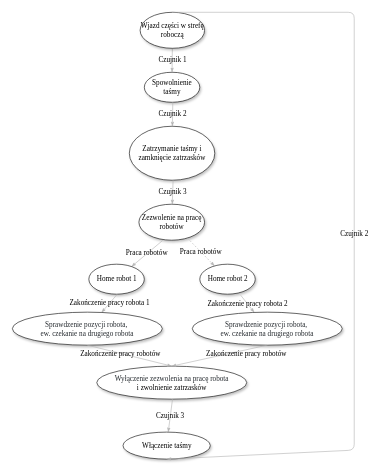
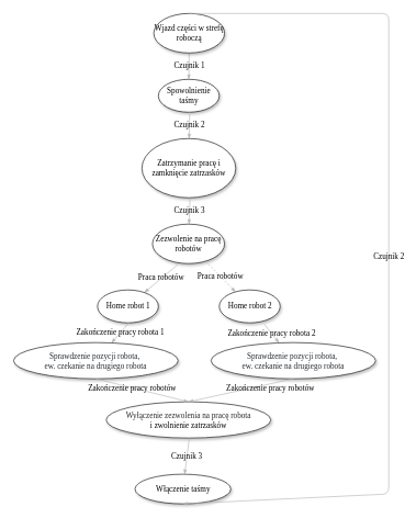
  <mxCell id="0" />
  <mxCell id="1" parent="0" />
  <mxCell id="2" value="Czujnik 1" style="edgeStyle=none;rounded=1;html=1;labelBackgroundColor=none;startArrow=none;startFill=0;startSize=5;endArrow=classicThin;endFill=1;endSize=5;jettySize=auto;orthogonalLoop=1;strokeColor=#B3B3B3;strokeWidth=1;fontFamily=Verdana;fontSize=12" parent="1" source="3" target="4" edge="1"><mxGeometry relative="1" as="geometry" /></mxCell>
  <mxCell id="3" value="Wjazd części w strefę roboczą" style="ellipse;whiteSpace=wrap;html=1;rounded=0;shadow=1;comic=0;labelBackgroundColor=none;strokeWidth=1;fontFamily=Verdana;fontSize=12;align=center;" parent="1" vertex="1"><mxGeometry x="233" y="20" width="107.5" height="60" as="geometry" /></mxCell>
  <mxCell id="4" value="&lt;span&gt;Spowolnienie taśmy&lt;/span&gt;" style="ellipse;whiteSpace=wrap;html=1;rounded=0;shadow=1;comic=0;labelBackgroundColor=none;strokeWidth=1;fontFamily=Verdana;fontSize=12;align=center;" parent="1" vertex="1"><mxGeometry x="240" y="120" width="92.5" height="50" as="geometry" /></mxCell>
  <mxCell id="5" value="Czujnik 2" style="edgeStyle=none;rounded=1;html=1;labelBackgroundColor=none;startArrow=none;startFill=0;startSize=5;endArrow=classicThin;endFill=1;endSize=5;jettySize=auto;orthogonalLoop=1;strokeColor=#B3B3B3;strokeWidth=1;fontFamily=Verdana;fontSize=12" edge="1" parent="1" target="6"><mxGeometry relative="1" as="geometry"><mxPoint x="287.5" y="170" as="sourcePoint" /></mxGeometry></mxCell>
- <mxCell id="6" value="&lt;span&gt;Zatrzymanie taśmy i zamknięcie zatrzasków&lt;/span&gt;" style="ellipse;whiteSpace=wrap;html=1;rounded=0;shadow=1;comic=0;labelBackgroundColor=none;strokeWidth=1;fontFamily=Verdana;fontSize=12;align=center;" vertex="1" parent="1"><mxGeometry x="215" y="210" width="142.5" height="90" as="geometry" /></mxCell>
+ <mxCell id="6" value="&lt;span&gt;Zatrzymanie pracę i zamknięcie zatrzasków&lt;/span&gt;" style="ellipse;whiteSpace=wrap;html=1;rounded=0;shadow=1;comic=0;labelBackgroundColor=none;strokeWidth=1;fontFamily=Verdana;fontSize=12;align=center;" vertex="1" parent="1"><mxGeometry x="215" y="210" width="142.5" height="90" as="geometry" /></mxCell>
  <mxCell id="7" value="Czujnik 3" style="edgeStyle=none;rounded=1;html=1;labelBackgroundColor=none;startArrow=none;startFill=0;startSize=5;endArrow=classicThin;endFill=1;endSize=5;jettySize=auto;orthogonalLoop=1;strokeColor=#B3B3B3;strokeWidth=1;fontFamily=Verdana;fontSize=12" edge="1" parent="1" target="8"><mxGeometry relative="1" as="geometry"><mxPoint x="288" y="300" as="sourcePoint" /></mxGeometry></mxCell>
  <mxCell id="8" value="&lt;span&gt;Zezwolenie na pracę robotów&lt;/span&gt;" style="ellipse;whiteSpace=wrap;html=1;rounded=0;shadow=1;comic=0;labelBackgroundColor=none;strokeWidth=1;fontFamily=Verdana;fontSize=12;align=center;" vertex="1" parent="1"><mxGeometry x="231" y="340" width="109.5" height="60" as="geometry" /></mxCell>
  <mxCell id="9" value="Praca robotów" style="edgeStyle=none;rounded=1;html=1;labelBackgroundColor=none;startArrow=none;startFill=0;startSize=5;endArrow=classicThin;endFill=1;endSize=5;jettySize=auto;orthogonalLoop=1;strokeColor=#B3B3B3;strokeWidth=1;fontFamily=Verdana;fontSize=12;exitX=0.36;exitY=1.01;exitDx=0;exitDy=0;exitPerimeter=0;" edge="1" parent="1" target="10" source="8"><mxGeometry relative="1" as="geometry"><mxPoint x="195" y="400" as="sourcePoint" /></mxGeometry></mxCell>
  <mxCell id="10" value="&lt;span&gt;Home robot 1&lt;/span&gt;" style="ellipse;whiteSpace=wrap;html=1;rounded=0;shadow=1;comic=0;labelBackgroundColor=none;strokeWidth=1;fontFamily=Verdana;fontSize=12;align=center;" vertex="1" parent="1"><mxGeometry x="147.5" y="440" width="92.5" height="50" as="geometry" /></mxCell>
  <mxCell id="11" value="Praca robotów" style="edgeStyle=none;rounded=1;html=1;labelBackgroundColor=none;startArrow=none;startFill=0;startSize=5;endArrow=classicThin;endFill=1;endSize=5;jettySize=auto;orthogonalLoop=1;strokeColor=#B3B3B3;strokeWidth=1;fontFamily=Verdana;fontSize=12;dashed=1;" edge="1" parent="1" target="12" source="8"><mxGeometry relative="1" as="geometry"><mxPoint x="380" y="400" as="sourcePoint" /></mxGeometry></mxCell>
  <mxCell id="12" value="&lt;span&gt;Home robot 2&lt;/span&gt;" style="ellipse;whiteSpace=wrap;html=1;rounded=0;shadow=1;comic=0;labelBackgroundColor=none;strokeWidth=1;fontFamily=Verdana;fontSize=12;align=center;" vertex="1" parent="1"><mxGeometry x="332.5" y="440" width="92.5" height="50" as="geometry" /></mxCell>
  <mxCell id="13" value="Zakończenie pracy robota 1" style="edgeStyle=none;rounded=1;html=1;labelBackgroundColor=none;startArrow=none;startFill=0;startSize=5;endArrow=classicThin;endFill=1;endSize=5;jettySize=auto;orthogonalLoop=1;strokeColor=#B3B3B3;strokeWidth=1;fontFamily=Verdana;fontSize=12" edge="1" parent="1" target="14"><mxGeometry relative="1" as="geometry"><mxPoint x="195" y="490" as="sourcePoint" /></mxGeometry></mxCell>
  <mxCell id="14" value="&lt;span style=&quot;color: rgb(36 , 41 , 46) ; font-family: , &amp;#34;consolas&amp;#34; , &amp;#34;liberation mono&amp;#34; , &amp;#34;menlo&amp;#34; , monospace ; white-space: pre ; background-color: rgb(255 , 255 , 255)&quot;&gt;Sprawdzenie pozycji robota, &lt;br/&gt;ew. czekanie na drugiego robota&lt;/span&gt;" style="ellipse;whiteSpace=wrap;html=1;rounded=0;shadow=1;comic=0;labelBackgroundColor=none;strokeWidth=1;fontFamily=Verdana;fontSize=12;align=center;" vertex="1" parent="1"><mxGeometry x="20" y="520" width="250" height="55" as="geometry" /></mxCell>
  <mxCell id="15" value="Zakończenie pracy robota 2" style="edgeStyle=none;rounded=1;html=1;labelBackgroundColor=none;startArrow=none;startFill=0;startSize=5;endArrow=classicThin;endFill=1;endSize=5;jettySize=auto;orthogonalLoop=1;strokeColor=#B3B3B3;strokeWidth=1;fontFamily=Verdana;fontSize=12;exitX=0.738;exitY=1.036;exitDx=0;exitDy=0;exitPerimeter=0;" edge="1" target="16" parent="1" source="12"><mxGeometry relative="1" as="geometry"><mxPoint x="465" y="490" as="sourcePoint" /></mxGeometry></mxCell>
  <mxCell id="16" value="&lt;span style=&quot;color: rgb(36 , 41 , 46) ; font-family: , &amp;#34;consolas&amp;#34; , &amp;#34;liberation mono&amp;#34; , &amp;#34;menlo&amp;#34; , monospace ; white-space: pre ; background-color: rgb(255 , 255 , 255)&quot;&gt;Sprawdzenie pozycji robota, &lt;br/&gt;ew. czekanie na drugiego robota&lt;/span&gt;" style="ellipse;whiteSpace=wrap;html=1;rounded=0;shadow=1;comic=0;labelBackgroundColor=none;strokeWidth=1;fontFamily=Verdana;fontSize=12;align=center;" vertex="1" parent="1"><mxGeometry x="320" y="520" width="250" height="55" as="geometry" /></mxCell>
  <mxCell id="17" value="&lt;font color=&quot;#24292e&quot;&gt;&lt;span style=&quot;white-space: pre ; background-color: rgb(255 , 255 , 255)&quot;&gt;Wyłączenie zezwolenia na pracę robota&lt;br/&gt;&lt;/span&gt;&lt;/font&gt;i zwolnienie zatrzasków" style="ellipse;whiteSpace=wrap;html=1;rounded=0;shadow=1;comic=0;labelBackgroundColor=none;strokeWidth=1;fontFamily=Verdana;fontSize=12;align=center;" vertex="1" parent="1"><mxGeometry x="160.75" y="610" width="250" height="55" as="geometry" /></mxCell>
  <mxCell id="18" value="Zakończenie pracy robotów" style="edgeStyle=none;rounded=1;html=1;labelBackgroundColor=none;startArrow=none;startFill=0;startSize=5;endArrow=classicThin;endFill=1;endSize=5;jettySize=auto;orthogonalLoop=1;strokeColor=#B3B3B3;strokeWidth=1;fontFamily=Verdana;fontSize=12;exitX=0.5;exitY=1;exitDx=0;exitDy=0;entryX=0.5;entryY=0;entryDx=0;entryDy=0;" edge="1" parent="1" source="14" target="17"><mxGeometry x="-0.214" y="-1" relative="1" as="geometry"><mxPoint x="480" y="690" as="sourcePoint" /><mxPoint x="502.568" y="718.616" as="targetPoint" /><mxPoint as="offset" /></mxGeometry></mxCell>
  <mxCell id="19" value="Zakończenie pracy robotów" style="edgeStyle=none;rounded=1;html=1;labelBackgroundColor=none;startArrow=none;startFill=0;startSize=5;endArrow=classicThin;endFill=1;endSize=5;jettySize=auto;orthogonalLoop=1;strokeColor=#B3B3B3;strokeWidth=1;fontFamily=Verdana;fontSize=12;exitX=0.5;exitY=1;exitDx=0;exitDy=0;entryX=0.5;entryY=0;entryDx=0;entryDy=0;" edge="1" parent="1" source="16" target="17"><mxGeometry x="-0.541" y="7" relative="1" as="geometry"><mxPoint x="490" y="680" as="sourcePoint" /><mxPoint x="512.568" y="708.616" as="targetPoint" /><mxPoint as="offset" /></mxGeometry></mxCell>
  <mxCell id="20" value="Czujnik 3" style="edgeStyle=none;rounded=1;html=1;labelBackgroundColor=none;startArrow=none;startFill=0;startSize=5;endArrow=classicThin;endFill=1;endSize=5;jettySize=auto;orthogonalLoop=1;strokeColor=#B3B3B3;strokeWidth=1;fontFamily=Verdana;fontSize=12" edge="1" target="21" parent="1"><mxGeometry relative="1" as="geometry"><mxPoint x="287" y="665" as="sourcePoint" /></mxGeometry></mxCell>
  <mxCell id="21" value="&lt;span&gt;Włączenie taśmy&lt;/span&gt;" style="ellipse;whiteSpace=wrap;html=1;rounded=0;shadow=1;comic=0;labelBackgroundColor=none;strokeWidth=1;fontFamily=Verdana;fontSize=12;align=center;" vertex="1" parent="1"><mxGeometry x="204.5" y="720" width="145.5" height="45" as="geometry" /></mxCell>
  <mxCell id="22" value="Czujnik 2" style="edgeStyle=none;rounded=1;html=1;labelBackgroundColor=none;startArrow=none;startFill=0;startSize=5;endArrow=classicThin;endFill=1;endSize=5;jettySize=auto;orthogonalLoop=1;strokeColor=#B3B3B3;strokeWidth=1;fontFamily=Verdana;fontSize=12;entryX=0.5;entryY=1;entryDx=0;entryDy=0;exitX=0.5;exitY=0;exitDx=0;exitDy=0;" edge="1" parent="1" source="3" target="21"><mxGeometry relative="1" as="geometry"><mxPoint x="660" y="210" as="sourcePoint" /><mxPoint x="659.5" y="250" as="targetPoint" /><Array as="points"><mxPoint x="590" y="20" /><mxPoint x="590" y="750" /></Array></mxGeometry></mxCell>
